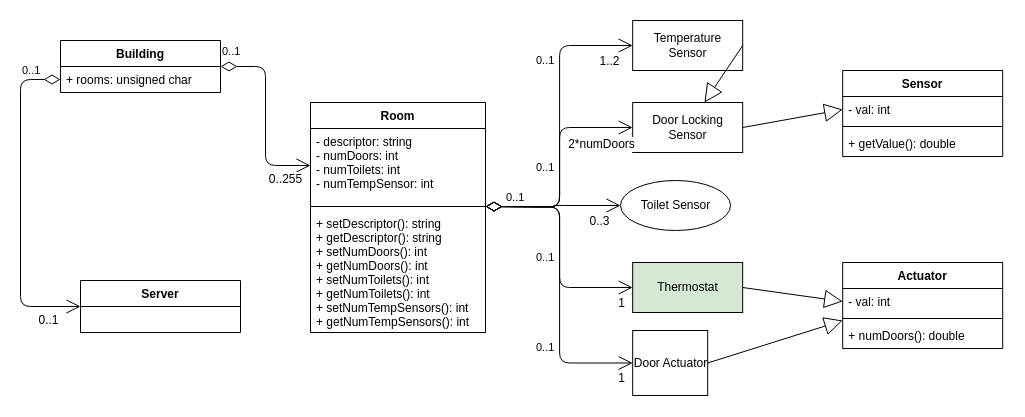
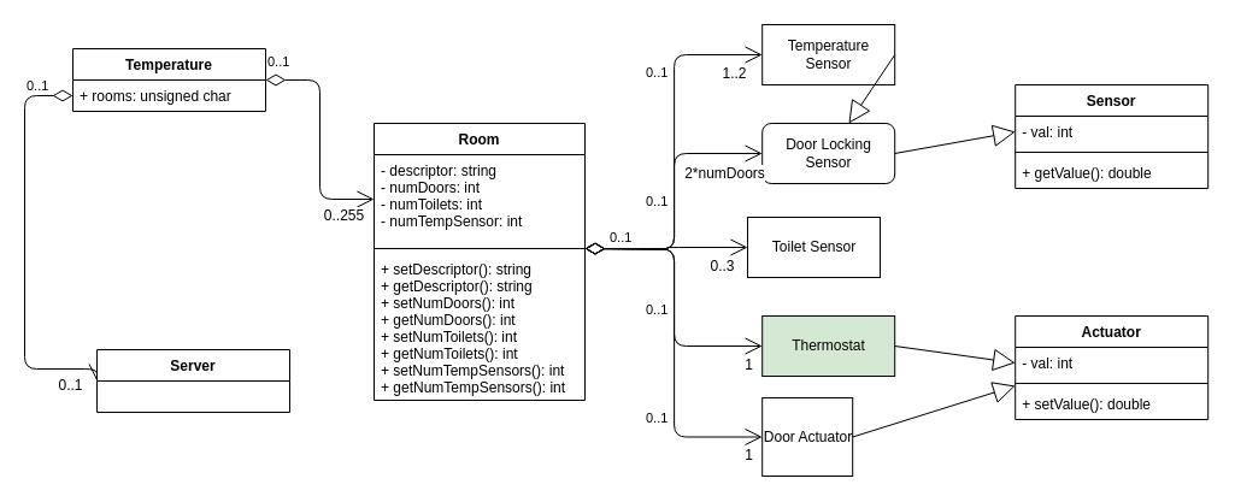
  <mxCell id="0" />
  <mxCell id="1" parent="0" />
  <mxCell id="2" value="Temperature&lt;br&gt;Sensor" style="html=1;" parent="1" vertex="1"><mxGeometry x="632.19" y="20" width="110" height="50" as="geometry" /></mxCell>
- <mxCell id="3" value="Door Locking&lt;br&gt;Sensor" style="html=1;" parent="1" vertex="1"><mxGeometry x="632.19" y="102" width="110" height="50" as="geometry" /></mxCell>
+ <mxCell id="3" value="Door Locking&lt;br&gt;Sensor" style="html=1;rounded=1;" parent="1" vertex="1"><mxGeometry x="632.19" y="102" width="110" height="50" as="geometry" /></mxCell>
  <mxCell id="4" value="0..1" style="endArrow=open;html=1;endSize=12;startArrow=diamondThin;startSize=14;startFill=0;edgeStyle=orthogonalEdgeStyle;align=left;verticalAlign=bottom;entryX=0;entryY=0.5;entryDx=0;entryDy=0;exitX=1;exitY=0.5;exitDx=0;exitDy=0;" parent="1" target="2" edge="1"><mxGeometry x="0.375" y="25" relative="1" as="geometry"><mxPoint x="485" y="206" as="sourcePoint" /><mxPoint x="560" y="310" as="targetPoint" /><mxPoint as="offset" /></mxGeometry></mxCell>
  <mxCell id="5" value="1..2" style="text;html=1;resizable=0;points=[];align=center;verticalAlign=middle;labelBackgroundColor=#ffffff;" parent="4" vertex="1" connectable="0"><mxGeometry x="0.903" y="-3" relative="1" as="geometry"><mxPoint x="-9.33" y="12" as="offset" /></mxGeometry></mxCell>
  <mxCell id="6" value="" style="endArrow=block;endSize=16;endFill=0;html=1;exitX=1;exitY=0.5;exitDx=0;exitDy=0;" parent="1" source="2" target="3" edge="1"><mxGeometry x="0.058" y="-8" width="160" relative="1" as="geometry"><mxPoint x="512.19" y="320" as="sourcePoint" /><mxPoint x="672.19" y="320" as="targetPoint" /><mxPoint as="offset" /></mxGeometry></mxCell>
  <mxCell id="7" value="" style="endArrow=block;endSize=16;endFill=0;html=1;entryX=0;entryY=0.5;entryDx=0;entryDy=0;exitX=1;exitY=0.5;exitDx=0;exitDy=0;" parent="1" source="3" target="33" edge="1"><mxGeometry x="0.058" y="-8" width="160" relative="1" as="geometry"><mxPoint x="762.19" y="250" as="sourcePoint" /><mxPoint x="872.19" y="144" as="targetPoint" /><mxPoint as="offset" /></mxGeometry></mxCell>
  <mxCell id="8" value="Thermostat" style="html=1;fillColor=#d5e8d4;" parent="1" vertex="1"><mxGeometry x="632.19" y="262" width="110" height="50" as="geometry" /></mxCell>
- <mxCell id="9" value="Toilet Sensor" style="ellipse;html=1;" parent="1" vertex="1"><mxGeometry x="620" y="180" width="110" height="50" as="geometry" /></mxCell>
+ <mxCell id="9" value="Toilet Sensor" style="html=1;" parent="1" vertex="1"><mxGeometry x="620" y="180" width="110" height="50" as="geometry" /></mxCell>
  <mxCell id="10" value="" style="endArrow=block;endSize=16;endFill=0;html=1;entryX=0;entryY=0.5;entryDx=0;entryDy=0;exitX=1;exitY=0.5;exitDx=0;exitDy=0;" parent="1" source="8" target="37" edge="1"><mxGeometry x="0.058" y="-8" width="160" relative="1" as="geometry"><mxPoint x="762.19" y="151" as="sourcePoint" /><mxPoint x="862.19" y="113" as="targetPoint" /><mxPoint as="offset" /></mxGeometry></mxCell>
  <mxCell id="11" value="Door Actuator" style="html=1;" parent="1" vertex="1"><mxGeometry x="632.19" y="330" width="75" height="65" as="geometry" /></mxCell>
  <mxCell id="12" value="" style="endArrow=block;endSize=16;endFill=0;html=1;exitX=1;exitY=0.5;exitDx=0;exitDy=0;" parent="1" source="11" edge="1"><mxGeometry x="0.058" y="-8" width="160" relative="1" as="geometry"><mxPoint x="752.19" y="350" as="sourcePoint" /><mxPoint x="842.19" y="320" as="targetPoint" /><mxPoint as="offset" /></mxGeometry></mxCell>
  <mxCell id="13" value="0..1" style="endArrow=open;html=1;endSize=12;startArrow=diamondThin;startSize=14;startFill=0;edgeStyle=orthogonalEdgeStyle;align=left;verticalAlign=bottom;exitX=1;exitY=0.5;exitDx=0;exitDy=0;entryX=0;entryY=0.5;entryDx=0;entryDy=0;" parent="1" target="3" edge="1"><mxGeometry x="-0.072" y="25" relative="1" as="geometry"><mxPoint x="485" y="206" as="sourcePoint" /><mxPoint x="590" y="45" as="targetPoint" /><mxPoint as="offset" /></mxGeometry></mxCell>
  <mxCell id="14" value="2*numDoors" style="text;html=1;resizable=0;points=[];align=center;verticalAlign=middle;labelBackgroundColor=#ffffff;" parent="13" vertex="1" connectable="0"><mxGeometry x="0.903" y="-3" relative="1" as="geometry"><mxPoint x="-21.4" y="13.0" as="offset" /></mxGeometry></mxCell>
  <mxCell id="15" value="0..1" style="endArrow=open;html=1;endSize=12;startArrow=diamondThin;startSize=14;startFill=0;edgeStyle=orthogonalEdgeStyle;align=left;verticalAlign=bottom;entryX=0;entryY=0.5;entryDx=0;entryDy=0;exitX=1;exitY=0.5;exitDx=0;exitDy=0;" parent="1" target="9" edge="1"><mxGeometry x="-0.722" relative="1" as="geometry"><mxPoint x="485" y="206" as="sourcePoint" /><mxPoint x="590" y="131" as="targetPoint" /><mxPoint as="offset" /></mxGeometry></mxCell>
  <mxCell id="16" value="0..3" style="text;html=1;resizable=0;points=[];align=center;verticalAlign=middle;labelBackgroundColor=#ffffff;" parent="15" vertex="1" connectable="0"><mxGeometry x="0.903" y="-3" relative="1" as="geometry"><mxPoint x="-14.57" y="12" as="offset" /></mxGeometry></mxCell>
  <mxCell id="17" value="0..1" style="endArrow=open;html=1;endSize=12;startArrow=diamondThin;startSize=14;startFill=0;edgeStyle=orthogonalEdgeStyle;align=left;verticalAlign=bottom;entryX=0;entryY=0.5;entryDx=0;entryDy=0;exitX=1;exitY=0.5;exitDx=0;exitDy=0;" parent="1" target="8" edge="1"><mxGeometry x="0.179" y="-25" relative="1" as="geometry"><mxPoint x="485" y="206" as="sourcePoint" /><mxPoint x="600" y="141" as="targetPoint" /><mxPoint as="offset" /></mxGeometry></mxCell>
  <mxCell id="18" value="1" style="text;html=1;resizable=0;points=[];align=center;verticalAlign=middle;labelBackgroundColor=#ffffff;" parent="17" vertex="1" connectable="0"><mxGeometry x="0.903" y="-3" relative="1" as="geometry"><mxPoint x="-1" y="12" as="offset" /></mxGeometry></mxCell>
  <mxCell id="19" value="0..1" style="endArrow=open;html=1;endSize=12;startArrow=diamondThin;startSize=14;startFill=0;edgeStyle=orthogonalEdgeStyle;align=left;verticalAlign=bottom;entryX=0;entryY=0.5;entryDx=0;entryDy=0;" parent="1" target="11" edge="1"><mxGeometry x="0.477" y="-25" relative="1" as="geometry"><mxPoint x="485" y="206" as="sourcePoint" /><mxPoint x="610" y="151" as="targetPoint" /><mxPoint as="offset" /></mxGeometry></mxCell>
  <mxCell id="20" value="1" style="text;html=1;resizable=0;points=[];align=center;verticalAlign=middle;labelBackgroundColor=#ffffff;" parent="19" vertex="1" connectable="0"><mxGeometry x="0.903" y="-3" relative="1" as="geometry"><mxPoint x="3.03" y="12" as="offset" /></mxGeometry></mxCell>
  <mxCell id="21" value="0..1" style="endArrow=open;html=1;endSize=12;startArrow=diamondThin;startSize=14;startFill=0;edgeStyle=orthogonalEdgeStyle;align=left;verticalAlign=bottom;entryX=0;entryY=0.5;entryDx=0;entryDy=0;exitX=1;exitY=0.5;exitDx=0;exitDy=0;" parent="1" source="25" target="29" edge="1"><mxGeometry x="-1" y="6" relative="1" as="geometry"><mxPoint x="271" y="156" as="sourcePoint" /><mxPoint x="325" y="107" as="targetPoint" /><mxPoint as="offset" /></mxGeometry></mxCell>
  <mxCell id="22" value="0..255" style="text;html=1;resizable=0;points=[];align=center;verticalAlign=middle;labelBackgroundColor=#ffffff;" parent="21" vertex="1" connectable="0"><mxGeometry x="0.903" y="-3" relative="1" as="geometry"><mxPoint x="-16.9" y="10" as="offset" /></mxGeometry></mxCell>
  <mxCell id="23" value="0..1" style="endArrow=open;html=1;endSize=12;startArrow=diamondThin;startSize=14;startFill=0;edgeStyle=orthogonalEdgeStyle;align=left;verticalAlign=bottom;entryX=0;entryY=0.5;entryDx=0;entryDy=0;exitX=0;exitY=0.5;exitDx=0;exitDy=0;" edge="1" parent="1" source="27" target="26"><mxGeometry x="-0.755" relative="1" as="geometry"><mxPoint x="30" y="79" as="sourcePoint" /><mxPoint x="340" y="166" as="targetPoint" /><mxPoint as="offset" /><Array as="points"><mxPoint x="20" y="79" /><mxPoint x="20" y="306" /></Array></mxGeometry></mxCell>
  <mxCell id="24" value="0..1" style="text;html=1;resizable=0;points=[];align=center;verticalAlign=middle;labelBackgroundColor=#ffffff;" vertex="1" connectable="0" parent="23"><mxGeometry x="0.903" y="-3" relative="1" as="geometry"><mxPoint x="-16.9" y="10" as="offset" /></mxGeometry></mxCell>
- <mxCell id="25" value="Building" style="swimlane;fontStyle=1;align=center;verticalAlign=top;childLayout=stackLayout;horizontal=1;startSize=26;horizontalStack=0;resizeParent=1;resizeParentMax=0;resizeLast=0;collapsible=1;marginBottom=0;" parent="1" vertex="1"><mxGeometry x="60" y="40" width="160" height="52" as="geometry" /></mxCell>
- <mxCell id="26" value="Server" style="swimlane;fontStyle=1;align=center;verticalAlign=top;childLayout=stackLayout;horizontal=1;startSize=26;horizontalStack=0;resizeParent=1;resizeParentMax=0;resizeLast=0;collapsible=1;marginBottom=0;" vertex="1" parent="1"><mxGeometry x="80" y="280" width="160" height="52" as="geometry"><mxRectangle x="180" y="580" width="70" height="26" as="alternateBounds" /></mxGeometry></mxCell>
+ <mxCell id="25" value="Temperature" style="swimlane;fontStyle=1;align=center;verticalAlign=top;childLayout=stackLayout;horizontal=1;startSize=26;horizontalStack=0;resizeParent=1;resizeParentMax=0;resizeLast=0;collapsible=1;marginBottom=0;" parent="1" vertex="1"><mxGeometry x="60" y="40" width="160" height="52" as="geometry" /></mxCell>
+ <mxCell id="26" value="Server" style="swimlane;fontStyle=1;align=center;verticalAlign=top;childLayout=stackLayout;horizontal=1;startSize=26;horizontalStack=0;resizeParent=1;resizeParentMax=0;resizeLast=0;collapsible=1;marginBottom=0;" vertex="1" parent="1"><mxGeometry x="80" y="290" width="160" height="52" as="geometry"><mxRectangle x="180" y="580" width="70" height="26" as="alternateBounds" /></mxGeometry></mxCell>
  <mxCell id="27" value="+ rooms: unsigned char" style="text;strokeColor=none;fillColor=none;align=left;verticalAlign=top;spacingLeft=4;spacingRight=4;overflow=hidden;rotatable=0;points=[[0,0.5],[1,0.5]];portConstraint=eastwest;" parent="1" vertex="1"><mxGeometry x="60" y="66" width="160" height="26" as="geometry" /></mxCell>
  <mxCell id="28" value="Room" style="swimlane;fontStyle=1;align=center;verticalAlign=top;childLayout=stackLayout;horizontal=1;startSize=26;horizontalStack=0;resizeParent=1;resizeParentMax=0;resizeLast=0;collapsible=1;marginBottom=0;" vertex="1" parent="1"><mxGeometry x="310" y="102" width="175" height="230" as="geometry" /></mxCell>
  <mxCell id="29" value="- descriptor: string &#10;- numDoors: int&#10;- numToilets: int&#10;- numTempSensor: int&#10;" style="text;strokeColor=none;fillColor=none;align=left;verticalAlign=top;spacingLeft=4;spacingRight=4;overflow=hidden;rotatable=0;points=[[0,0.5],[1,0.5]];portConstraint=eastwest;" vertex="1" parent="28"><mxGeometry y="26" width="175" height="74" as="geometry" /></mxCell>
  <mxCell id="30" value="" style="line;strokeWidth=1;fillColor=none;align=left;verticalAlign=middle;spacingTop=-1;spacingLeft=3;spacingRight=3;rotatable=0;labelPosition=right;points=[];portConstraint=eastwest;" vertex="1" parent="28"><mxGeometry y="100" width="175" height="8" as="geometry" /></mxCell>
  <mxCell id="31" value="+ setDescriptor(): string&#10;+ getDescriptor(): string&#10;+ setNumDoors(): int&#10;+ getNumDoors(): int&#10;+ setNumToilets(): int&#10;+ getNumToilets(): int&#10;+ setNumTempSensors(): int&#10;+ getNumTempSensors(): int" style="text;strokeColor=none;fillColor=none;align=left;verticalAlign=top;spacingLeft=4;spacingRight=4;overflow=hidden;rotatable=0;points=[[0,0.5],[1,0.5]];portConstraint=eastwest;" vertex="1" parent="28"><mxGeometry y="108" width="175" height="122" as="geometry" /></mxCell>
  <mxCell id="32" value="Sensor" style="swimlane;fontStyle=1;align=center;verticalAlign=top;childLayout=stackLayout;horizontal=1;startSize=26;horizontalStack=0;resizeParent=1;resizeParentMax=0;resizeLast=0;collapsible=1;marginBottom=0;" parent="1" vertex="1"><mxGeometry x="842.19" y="70" width="160" height="86" as="geometry" /></mxCell>
  <mxCell id="33" value="- val: int" style="text;strokeColor=none;fillColor=none;align=left;verticalAlign=top;spacingLeft=4;spacingRight=4;overflow=hidden;rotatable=0;points=[[0,0.5],[1,0.5]];portConstraint=eastwest;" parent="32" vertex="1"><mxGeometry y="26" width="160" height="26" as="geometry" /></mxCell>
  <mxCell id="34" value="" style="line;strokeWidth=1;fillColor=none;align=left;verticalAlign=middle;spacingTop=-1;spacingLeft=3;spacingRight=3;rotatable=0;labelPosition=right;points=[];portConstraint=eastwest;" parent="32" vertex="1"><mxGeometry y="52" width="160" height="8" as="geometry" /></mxCell>
  <mxCell id="35" value="+ getValue(): double" style="text;strokeColor=none;fillColor=none;align=left;verticalAlign=top;spacingLeft=4;spacingRight=4;overflow=hidden;rotatable=0;points=[[0,0.5],[1,0.5]];portConstraint=eastwest;" parent="32" vertex="1"><mxGeometry y="60" width="160" height="26" as="geometry" /></mxCell>
  <mxCell id="36" value="Actuator" style="swimlane;fontStyle=1;align=center;verticalAlign=top;childLayout=stackLayout;horizontal=1;startSize=26;horizontalStack=0;resizeParent=1;resizeParentMax=0;resizeLast=0;collapsible=1;marginBottom=0;" parent="1" vertex="1"><mxGeometry x="842.19" y="262" width="160" height="86" as="geometry" /></mxCell>
  <mxCell id="37" value="- val: int" style="text;strokeColor=none;fillColor=none;align=left;verticalAlign=top;spacingLeft=4;spacingRight=4;overflow=hidden;rotatable=0;points=[[0,0.5],[1,0.5]];portConstraint=eastwest;" parent="36" vertex="1"><mxGeometry y="26" width="160" height="26" as="geometry" /></mxCell>
  <mxCell id="38" value="" style="line;strokeWidth=1;fillColor=none;align=left;verticalAlign=middle;spacingTop=-1;spacingLeft=3;spacingRight=3;rotatable=0;labelPosition=right;points=[];portConstraint=eastwest;" parent="36" vertex="1"><mxGeometry y="52" width="160" height="8" as="geometry" /></mxCell>
- <mxCell id="39" value="+ numDoors(): double" style="text;strokeColor=none;fillColor=none;align=left;verticalAlign=top;spacingLeft=4;spacingRight=4;overflow=hidden;rotatable=0;points=[[0,0.5],[1,0.5]];portConstraint=eastwest;" parent="36" vertex="1"><mxGeometry y="60" width="160" height="26" as="geometry" /></mxCell>
+ <mxCell id="39" value="+ setValue(): double" style="text;strokeColor=none;fillColor=none;align=left;verticalAlign=top;spacingLeft=4;spacingRight=4;overflow=hidden;rotatable=0;points=[[0,0.5],[1,0.5]];portConstraint=eastwest;" parent="36" vertex="1"><mxGeometry y="60" width="160" height="26" as="geometry" /></mxCell>
